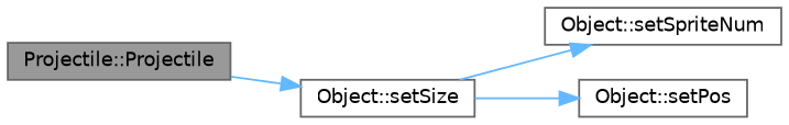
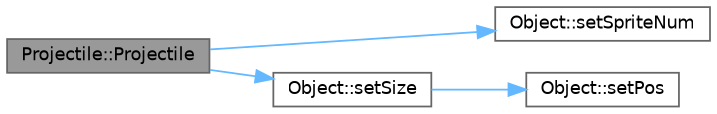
  digraph {
    rankdir=LR
    node [color=grey40 fillcolor=white fontname=Helvetica fontsize=10 shape=box style=filled]
    edge [color=steelblue1 fontname=Helvetica fontsize=10 labelfontname=Helvetica labelfontsize=10 style=solid]
    n1 [color=gray40 fillcolor=grey60 fontcolor=black height=0.2 label="Projectile::Projectile" width=0.4]
    n2 [height=0.2 label="Object::setSize" width=0.4]
    n3 [height=0.2 label="Object::setSpriteNum" width=0.4]
    n4 [height=0.2 label="Object::setPos" width=0.4]
    n1 -> n2
-   n2 -> n3
+   n1 -> n3
    n2 -> n4
  }
